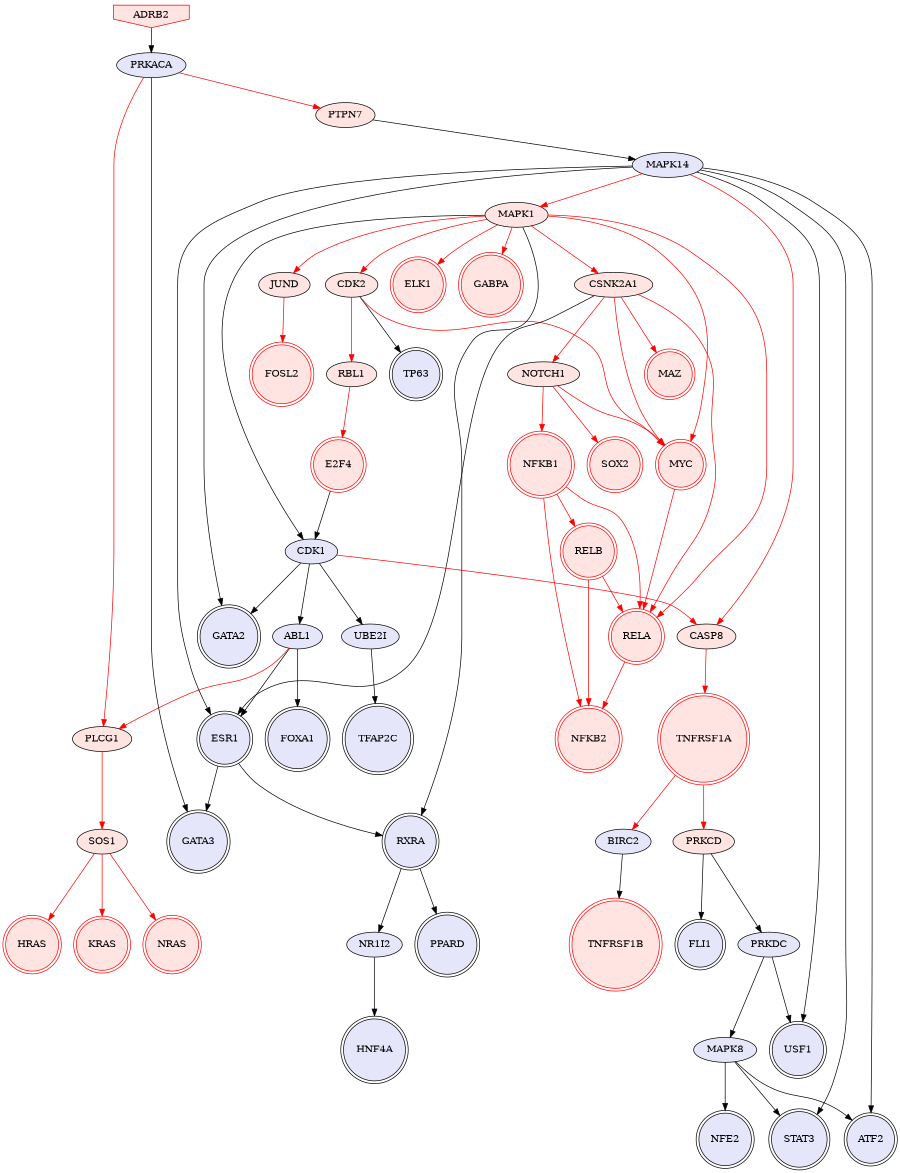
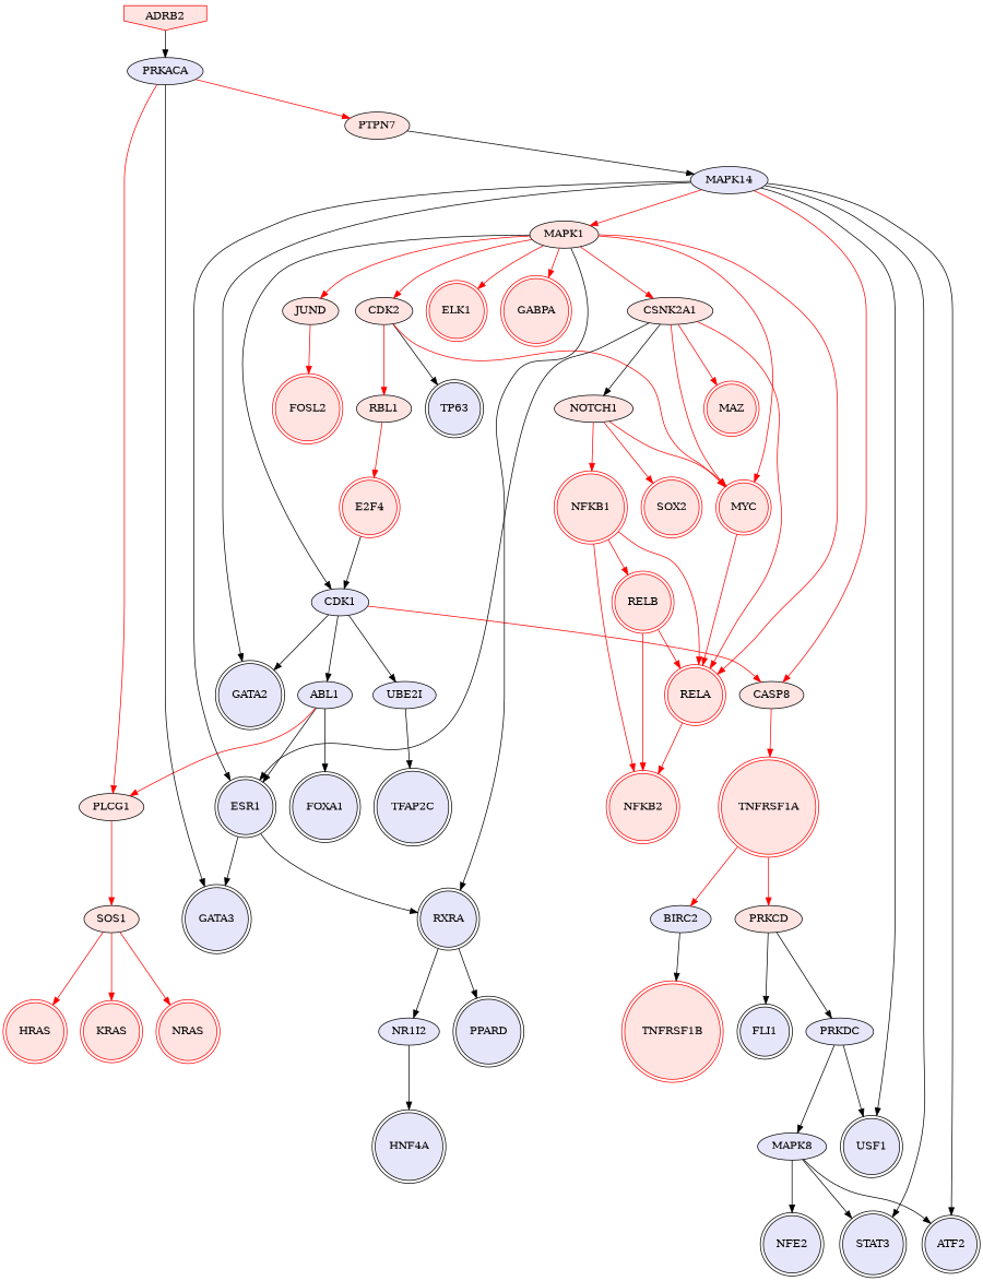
  digraph {
    node [fillcolor=mistyrose style=filled shape=doublecircle]
    edge [color=red penwidth=1]
    ABL1 [fillcolor=lavender shape=""]
    ESR1 [color=black fillcolor=lavender]
    FOXA1 [color=black fillcolor=lavender]
    PLCG1 [shape=""]
    GATA3 [color=black fillcolor=lavender]
    RXRA [color=black fillcolor=lavender]
    SOS1 [shape=""]
    NR1I2 [fillcolor=lavender shape=""]
    PPARD [color=black fillcolor=lavender]
    ADRB2 [color=red shape=invhouse]
    PRKACA [fillcolor=lavender shape=""]
    PTPN7 [shape=""]
    MAPK14 [fillcolor=lavender shape=""]
    CDK1 [fillcolor=lavender shape=""]
    GATA2 [color=black fillcolor=lavender]
    UBE2I [fillcolor=lavender shape=""]
    CASP8 [shape=""]
    TFAP2C [color=black fillcolor=lavender]
    TNFRSF1A [color=red]
    CDK2 [shape=""]
    TP63 [color=black fillcolor=lavender]
    MYC [color=red]
    RBL1 [shape=""]
    RELA [color=red]
    E2F4 [color=red]
    CSNK2A1 [shape=""]
    MAZ [color=red]
    NOTCH1 [shape=""]
    NFKB1 [color=red]
    SOX2 [color=red]
    NFKB2 [color=red]
    HNF4A [color=black fillcolor=lavender]
    MAPK1 [shape=""]
    JUND [shape=""]
    ELK1 [color=red]
    GABPA [color=red]
    FOSL2 [color=red]
    ATF2 [color=black fillcolor=lavender]
    STAT3 [color=black fillcolor=lavender]
    USF1 [color=black fillcolor=lavender]
    MAPK8 [fillcolor=lavender shape=""]
    NFE2 [color=black fillcolor=lavender]
    PRKCD [shape=""]
    FLI1 [color=black fillcolor=lavender]
    PRKDC [fillcolor=lavender shape=""]
    HRAS [color=red]
    KRAS [color=red]
    NRAS [color=red]
    BIRC2 [fillcolor=lavender shape=""]
    TNFRSF1B [color=red]
    RELB [color=red]
    ABL1 -> ESR1 [color=black]
    ABL1 -> FOXA1 [color=black]
    ABL1 -> PLCG1
    ESR1 -> GATA3 [color=black]
    ESR1 -> RXRA [color=black]
    PLCG1 -> SOS1
    RXRA -> NR1I2 [color=black]
    RXRA -> PPARD [color=black]
    SOS1 -> HRAS
    SOS1 -> KRAS
    SOS1 -> NRAS
    NR1I2 -> HNF4A [color=black]
    ADRB2 -> PRKACA [color=black]
    PRKACA -> PLCG1
    PRKACA -> GATA3 [color=black]
    PRKACA -> PTPN7
    PTPN7 -> MAPK14 [color=black]
    MAPK14 -> ESR1 [color=black]
    MAPK14 -> GATA2 [color=black]
    MAPK14 -> CASP8
    MAPK14 -> MAPK1
    MAPK14 -> ATF2 [color=black]
    MAPK14 -> STAT3 [color=black]
    MAPK14 -> USF1 [color=black]
    CDK1 -> ABL1 [color=black]
    CDK1 -> GATA2 [color=black]
    CDK1 -> UBE2I [color=black]
    CDK1 -> CASP8
    UBE2I -> TFAP2C [color=black]
    CASP8 -> TNFRSF1A
    TNFRSF1A -> PRKCD
    TNFRSF1A -> BIRC2
    CDK2 -> TP63 [color=black]
    CDK2 -> MYC
    CDK2 -> RBL1
    MYC -> RELA
    RBL1 -> E2F4
    RELA -> NFKB2
    E2F4 -> CDK1 [color=black]
    CSNK2A1 -> ESR1 [color=black]
    CSNK2A1 -> MYC
    CSNK2A1 -> RELA
    CSNK2A1 -> MAZ
-   CSNK2A1 -> NOTCH1
+   CSNK2A1 -> NOTCH1 [color=black]
    NOTCH1 -> MYC
    NOTCH1 -> NFKB1
    NOTCH1 -> SOX2
    NFKB1 -> RELA
    NFKB1 -> NFKB2
    NFKB1 -> RELB
    MAPK1 -> RXRA [color=black]
    MAPK1 -> CDK1 [color=black]
    MAPK1 -> CDK2
    MAPK1 -> MYC
    MAPK1 -> RELA
    MAPK1 -> CSNK2A1
    MAPK1 -> JUND
    MAPK1 -> ELK1
    MAPK1 -> GABPA
    JUND -> FOSL2
    MAPK8 -> ATF2 [color=black]
    MAPK8 -> STAT3 [color=black]
    MAPK8 -> NFE2 [color=black]
    PRKCD -> FLI1 [color=black]
    PRKCD -> PRKDC [color=black]
    PRKDC -> USF1 [color=black]
    PRKDC -> MAPK8 [color=black]
    BIRC2 -> TNFRSF1B [color=black]
    RELB -> RELA
    RELB -> NFKB2
  }
